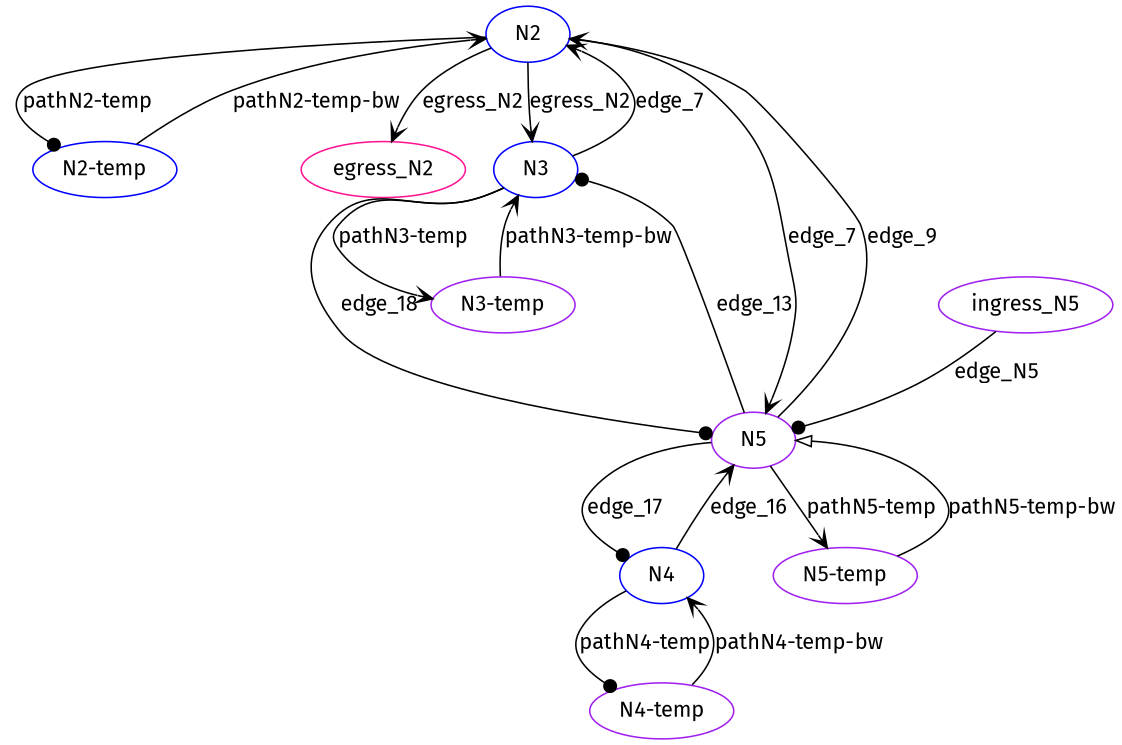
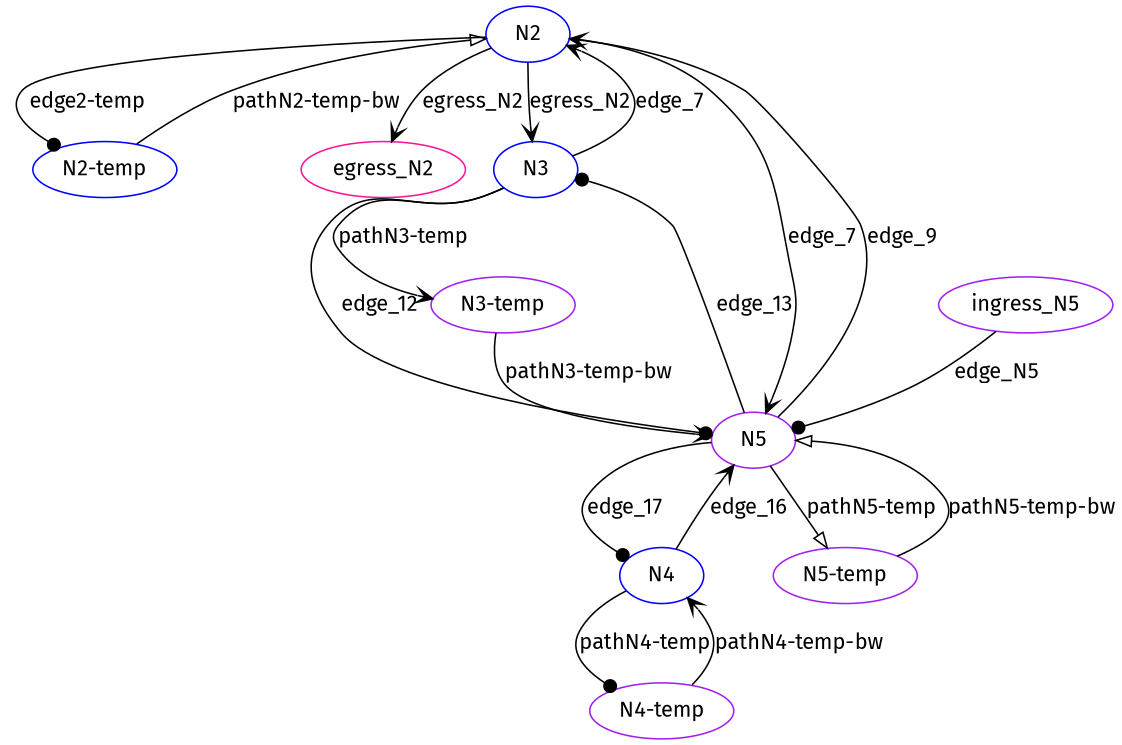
  digraph {
    fontname="Fira Sans"
    node [color=purple fontname="Fira Sans"]
    edge [arrowhead=vee fontname="Fira Sans"]
    N2 [color=blue]
    "N2-temp" [color=blue]
    egress_N2 [color=deeppink]
    N3 [color=blue]
    N5
    "N3-temp"
    N4 [color=blue]
    "N5-temp"
    "N4-temp"
    ingress_N5
-   N2 -> "N2-temp" [arrowhead=dot label="pathN2-temp"]
+   N2 -> "N2-temp" [arrowhead=dot label="edge2-temp"]
    N2 -> egress_N2 [label=egress_N2]
    N2 -> N3 [label=egress_N2]
    N2 -> N5 [label=edge_7]
-   "N2-temp" -> N2 [label="pathN2-temp-bw"]
+   "N2-temp" -> N2 [arrowhead=onormal label="pathN2-temp-bw"]
    N3 -> N2 [label=edge_7]
-   N3 -> N5 [arrowhead=dot label=edge_18]
+   N3 -> N5 [arrowhead=dot label=edge_12]
    N3 -> "N3-temp" [label="pathN3-temp"]
    N5 -> N2 [label=edge_9]
    N5 -> N3 [arrowhead=dot label=edge_13]
    N5 -> N4 [arrowhead=dot label=edge_17]
-   N5 -> "N5-temp" [label="pathN5-temp"]
-   "N3-temp" -> N3 [label="pathN3-temp-bw"]
+   N5 -> "N5-temp" [arrowhead=onormal label="pathN5-temp"]
+   "N3-temp" -> N5 [label="pathN3-temp-bw"]
    N4 -> N5 [label=edge_16]
    N4 -> "N4-temp" [arrowhead=dot label="pathN4-temp"]
    "N5-temp" -> N5 [arrowhead=onormal label="pathN5-temp-bw"]
    "N4-temp" -> N4 [label="pathN4-temp-bw"]
    ingress_N5 -> N5 [arrowhead=dot label=edge_N5]
  }
